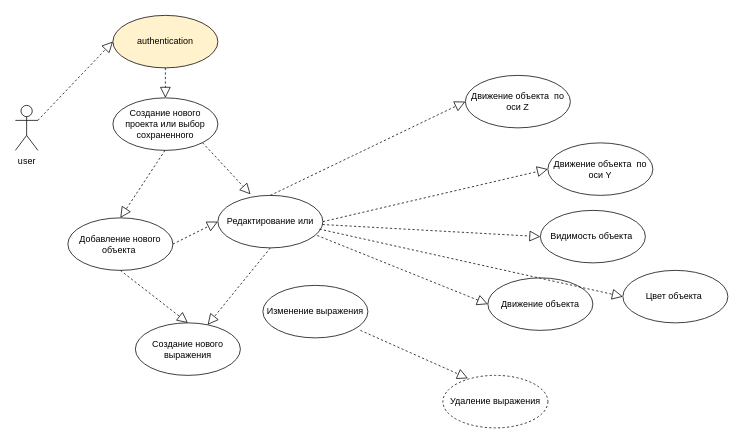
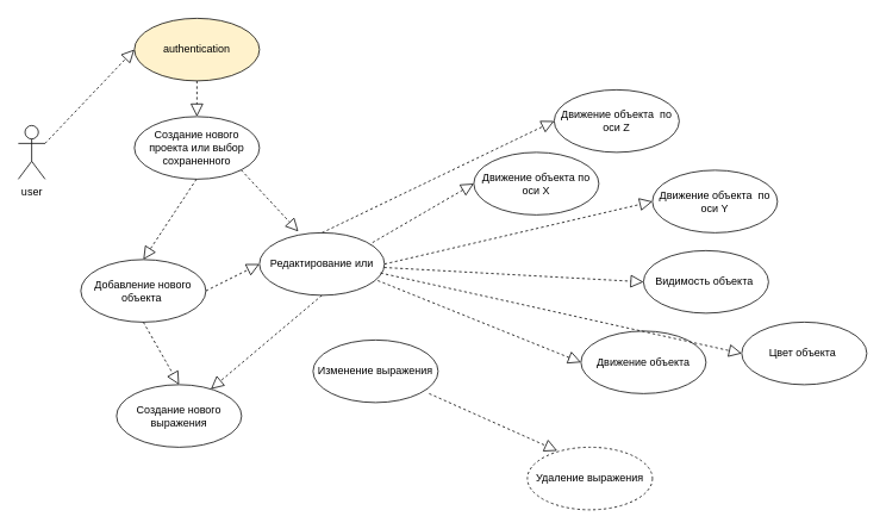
  <mxCell id="0" />
  <mxCell id="1" parent="0" />
  <mxCell id="2" value="user" style="shape=umlActor;verticalLabelPosition=bottom;verticalAlign=top;html=1;outlineConnect=0;" vertex="1" parent="1"><mxGeometry x="20" y="140" width="30" height="60" as="geometry" /></mxCell>
  <mxCell id="3" value="authentication" style="ellipse;whiteSpace=wrap;html=1;fillColor=#fff2cc;" vertex="1" parent="1"><mxGeometry x="150" y="20" width="140" height="70" as="geometry" /></mxCell>
  <mxCell id="4" value="Создание нового проекта или выбор сохраненного" style="ellipse;whiteSpace=wrap;html=1;" vertex="1" parent="1"><mxGeometry x="150" y="130" width="140" height="70" as="geometry" /></mxCell>
  <mxCell id="5" value="Добавление нового объекта&amp;nbsp;" style="ellipse;whiteSpace=wrap;html=1;" vertex="1" parent="1"><mxGeometry x="90" y="290" width="140" height="70" as="geometry" /></mxCell>
  <mxCell id="6" value="Редактирование или" style="ellipse;whiteSpace=wrap;html=1;" vertex="1" parent="1"><mxGeometry x="290" y="260" width="140" height="70" as="geometry" /></mxCell>
  <mxCell id="7" value="Движение объекта" style="ellipse;whiteSpace=wrap;html=1;" vertex="1" parent="1"><mxGeometry x="650" y="370" width="140" height="70" as="geometry" /></mxCell>
+ <mxCell id="8" value="Движение объекта по оси X" style="ellipse;whiteSpace=wrap;html=1;" vertex="1" parent="1"><mxGeometry x="530" y="170" width="140" height="70" as="geometry" /></mxCell>
  <mxCell id="9" value="Движение объекта&amp;nbsp;&amp;nbsp;по оси Y" style="ellipse;whiteSpace=wrap;html=1;" vertex="1" parent="1"><mxGeometry x="730" y="190" width="140" height="70" as="geometry" /></mxCell>
  <mxCell id="10" value="Движение объекта&amp;nbsp;&amp;nbsp;по оси Z" style="ellipse;whiteSpace=wrap;html=1;" vertex="1" parent="1"><mxGeometry x="620" y="100" width="140" height="70" as="geometry" /></mxCell>
  <mxCell id="11" value="Цвет объекта&amp;nbsp;" style="ellipse;whiteSpace=wrap;html=1;" vertex="1" parent="1"><mxGeometry x="830" y="360" width="140" height="70" as="geometry" /></mxCell>
  <mxCell id="12" value="Видимость объекта&amp;nbsp;" style="ellipse;whiteSpace=wrap;html=1;" vertex="1" parent="1"><mxGeometry x="720" y="280" width="140" height="70" as="geometry" /></mxCell>
- <mxCell id="13" value="&lt;font style=&quot;font-size: 12px;&quot; face=&quot;Arial, sans-serif&quot;&gt;&lt;span style=&quot;white-space-collapse: preserve;&quot;&gt;Создание нового выражения&lt;/span&gt;&lt;/font&gt;" style="ellipse;whiteSpace=wrap;html=1;" vertex="1" parent="1"><mxGeometry x="180" y="430" width="140" height="70" as="geometry" /></mxCell>
+ <mxCell id="13" value="&lt;font style=&quot;font-size: 12px;&quot; face=&quot;Arial, sans-serif&quot;&gt;&lt;span style=&quot;white-space-collapse: preserve;&quot;&gt;Создание нового выражения&lt;/span&gt;&lt;/font&gt;" style="ellipse;whiteSpace=wrap;html=1;" vertex="1" parent="1"><mxGeometry x="130" y="430" width="140" height="70" as="geometry" /></mxCell>
  <mxCell id="14" value="&lt;font style=&quot;font-size: 12px;&quot; face=&quot;Arial, sans-serif&quot;&gt;&lt;span style=&quot;white-space-collapse: preserve;&quot;&gt;Изменение выражения&lt;/span&gt;&lt;/font&gt;" style="ellipse;whiteSpace=wrap;html=1;" vertex="1" parent="1"><mxGeometry x="350" y="380" width="140" height="70" as="geometry" /></mxCell>
  <mxCell id="15" value="&lt;font style=&quot;font-size: 12px;&quot; face=&quot;Arial, sans-serif&quot;&gt;&lt;span style=&quot;white-space-collapse: preserve;&quot;&gt;Удаление выражения&lt;/span&gt;&lt;/font&gt;" style="ellipse;whiteSpace=wrap;html=1;dashed=1;" vertex="1" parent="1"><mxGeometry x="590" y="500" width="140" height="70" as="geometry" /></mxCell>
  <mxCell id="16" value="" style="endArrow=block;dashed=1;endFill=0;endSize=12;html=1;rounded=0;entryX=0;entryY=0.5;entryDx=0;entryDy=0;" edge="1" parent="1" target="3"><mxGeometry width="160" relative="1" as="geometry"><mxPoint x="50" y="160" as="sourcePoint" /><mxPoint x="210" y="160" as="targetPoint" /></mxGeometry></mxCell>
  <mxCell id="17" value="" style="endArrow=block;dashed=1;endFill=0;endSize=12;html=1;rounded=0;entryX=0.5;entryY=0;entryDx=0;entryDy=0;exitX=0.5;exitY=1;exitDx=0;exitDy=0;" edge="1" parent="1" source="3" target="4"><mxGeometry width="160" relative="1" as="geometry"><mxPoint x="210" y="90" as="sourcePoint" /><mxPoint x="370" y="90" as="targetPoint" /></mxGeometry></mxCell>
  <mxCell id="18" value="" style="endArrow=block;dashed=1;endFill=0;endSize=12;html=1;rounded=0;entryX=0.5;entryY=0;entryDx=0;entryDy=0;exitX=0.5;exitY=1;exitDx=0;exitDy=0;" edge="1" parent="1" target="5"><mxGeometry width="160" relative="1" as="geometry"><mxPoint x="219.5" y="200" as="sourcePoint" /><mxPoint x="219.5" y="240" as="targetPoint" /></mxGeometry></mxCell>
  <mxCell id="19" value="" style="endArrow=block;dashed=1;endFill=0;endSize=12;html=1;rounded=0;entryX=0.311;entryY=-0.021;entryDx=0;entryDy=0;entryPerimeter=0;exitX=1;exitY=1;exitDx=0;exitDy=0;" edge="1" parent="1" source="4" target="6"><mxGeometry width="160" relative="1" as="geometry"><mxPoint x="380" y="110" as="sourcePoint" /><mxPoint x="290" y="220" as="targetPoint" /></mxGeometry></mxCell>
  <mxCell id="20" value="" style="endArrow=block;dashed=1;endFill=0;endSize=12;html=1;rounded=0;entryX=0;entryY=0.5;entryDx=0;entryDy=0;exitX=1;exitY=0.5;exitDx=0;exitDy=0;" edge="1" parent="1" source="5" target="6"><mxGeometry width="160" relative="1" as="geometry"><mxPoint x="289" y="290" as="sourcePoint" /><mxPoint x="289" y="360" as="targetPoint" /></mxGeometry></mxCell>
+ <mxCell id="21" value="" style="endArrow=block;dashed=1;endFill=0;endSize=12;html=1;rounded=0;entryX=0;entryY=0.5;entryDx=0;entryDy=0;exitX=0.904;exitY=0.157;exitDx=0;exitDy=0;exitPerimeter=0;" edge="1" parent="1" source="6" target="8"><mxGeometry width="160" relative="1" as="geometry"><mxPoint x="420" y="260" as="sourcePoint" /><mxPoint x="461" y="265" as="targetPoint" /></mxGeometry></mxCell>
  <mxCell id="22" value="" style="endArrow=block;dashed=1;endFill=0;endSize=12;html=1;rounded=0;entryX=0;entryY=0.5;entryDx=0;entryDy=0;exitX=0.968;exitY=0.643;exitDx=0;exitDy=0;exitPerimeter=0;" edge="1" parent="1" source="6" target="11"><mxGeometry width="160" relative="1" as="geometry"><mxPoint x="470" y="292.5" as="sourcePoint" /><mxPoint x="511" y="297.5" as="targetPoint" /></mxGeometry></mxCell>
  <mxCell id="23" value="" style="endArrow=block;dashed=1;endFill=0;endSize=12;html=1;rounded=0;entryX=0;entryY=0.5;entryDx=0;entryDy=0;exitX=0.5;exitY=0;exitDx=0;exitDy=0;" edge="1" parent="1" source="6" target="10"><mxGeometry width="160" relative="1" as="geometry"><mxPoint x="619" y="232.5" as="sourcePoint" /><mxPoint x="660" y="237.5" as="targetPoint" /></mxGeometry></mxCell>
  <mxCell id="24" value="" style="endArrow=block;dashed=1;endFill=0;endSize=12;html=1;rounded=0;entryX=0;entryY=0.5;entryDx=0;entryDy=0;" edge="1" parent="1" source="6" target="12"><mxGeometry width="160" relative="1" as="geometry"><mxPoint x="619" y="340" as="sourcePoint" /><mxPoint x="660" y="345" as="targetPoint" /></mxGeometry></mxCell>
  <mxCell id="25" value="" style="endArrow=block;dashed=1;endFill=0;endSize=12;html=1;rounded=0;entryX=0;entryY=0.5;entryDx=0;entryDy=0;" edge="1" parent="1" target="9"><mxGeometry width="160" relative="1" as="geometry"><mxPoint x="430" y="295" as="sourcePoint" /><mxPoint x="471" y="300" as="targetPoint" /></mxGeometry></mxCell>
  <mxCell id="26" value="" style="endArrow=block;dashed=1;endFill=0;endSize=12;html=1;rounded=0;entryX=0;entryY=0.5;entryDx=0;entryDy=0;exitX=0.946;exitY=0.764;exitDx=0;exitDy=0;exitPerimeter=0;" edge="1" parent="1" source="6" target="7"><mxGeometry width="160" relative="1" as="geometry"><mxPoint x="430" y="300" as="sourcePoint" /><mxPoint x="461" y="305" as="targetPoint" /></mxGeometry></mxCell>
  <mxCell id="27" value="" style="endArrow=block;dashed=1;endFill=0;endSize=12;html=1;rounded=0;entryX=0.5;entryY=0;entryDx=0;entryDy=0;exitX=0.5;exitY=1;exitDx=0;exitDy=0;" edge="1" parent="1" source="5" target="13"><mxGeometry width="160" relative="1" as="geometry"><mxPoint x="369" y="370" as="sourcePoint" /><mxPoint x="410" y="375" as="targetPoint" /></mxGeometry></mxCell>
  <mxCell id="28" value="" style="endArrow=block;dashed=1;endFill=0;endSize=12;html=1;rounded=0;exitX=0.5;exitY=1;exitDx=0;exitDy=0;" edge="1" parent="1" source="6" target="13"><mxGeometry width="160" relative="1" as="geometry"><mxPoint x="379" y="380" as="sourcePoint" /><mxPoint x="420" y="385" as="targetPoint" /></mxGeometry></mxCell>
  <mxCell id="29" value="" style="endArrow=block;dashed=1;endFill=0;endSize=12;html=1;rounded=0;entryX=0.239;entryY=0.057;entryDx=0;entryDy=0;entryPerimeter=0;" edge="1" parent="1" target="15"><mxGeometry width="160" relative="1" as="geometry"><mxPoint x="480" y="440" as="sourcePoint" /><mxPoint x="450" y="415" as="targetPoint" /></mxGeometry></mxCell>
